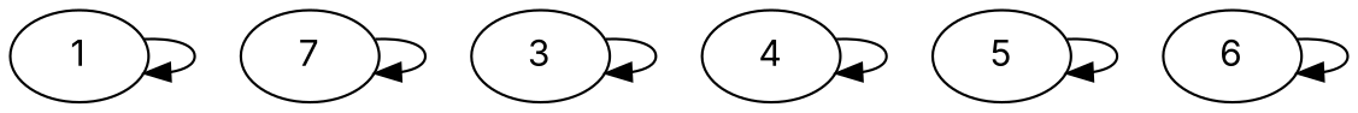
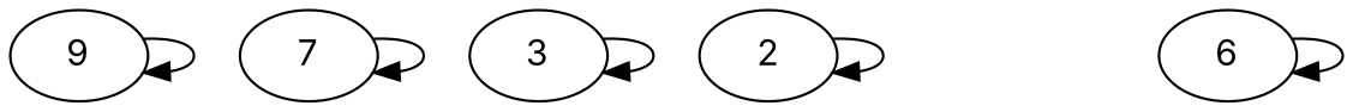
  digraph {
    fontname=Inter
    node [fontname=Inter]
    edge [fontname=Inter heightLimit=10 primaryType=sideStreet secondaryType=none village=exampleVillage]
-   1
+   1 [label=9]
    n2 [label=7]
    3
-   4
-   5
+   4 [label=2]
    6
    1 -> 1 [heightLimit=2 secondaryType=tunnel weight=20]
    n2 -> n2 [primaryType=mainStreet weight=30]
    3 -> 3 [weight=50]
    4 -> 4 [weight=10]
-   5 -> 5 [primaryType=mainStreet weight=40]
    6 -> 6 [primaryType=mainStreet weight=59]
  }
